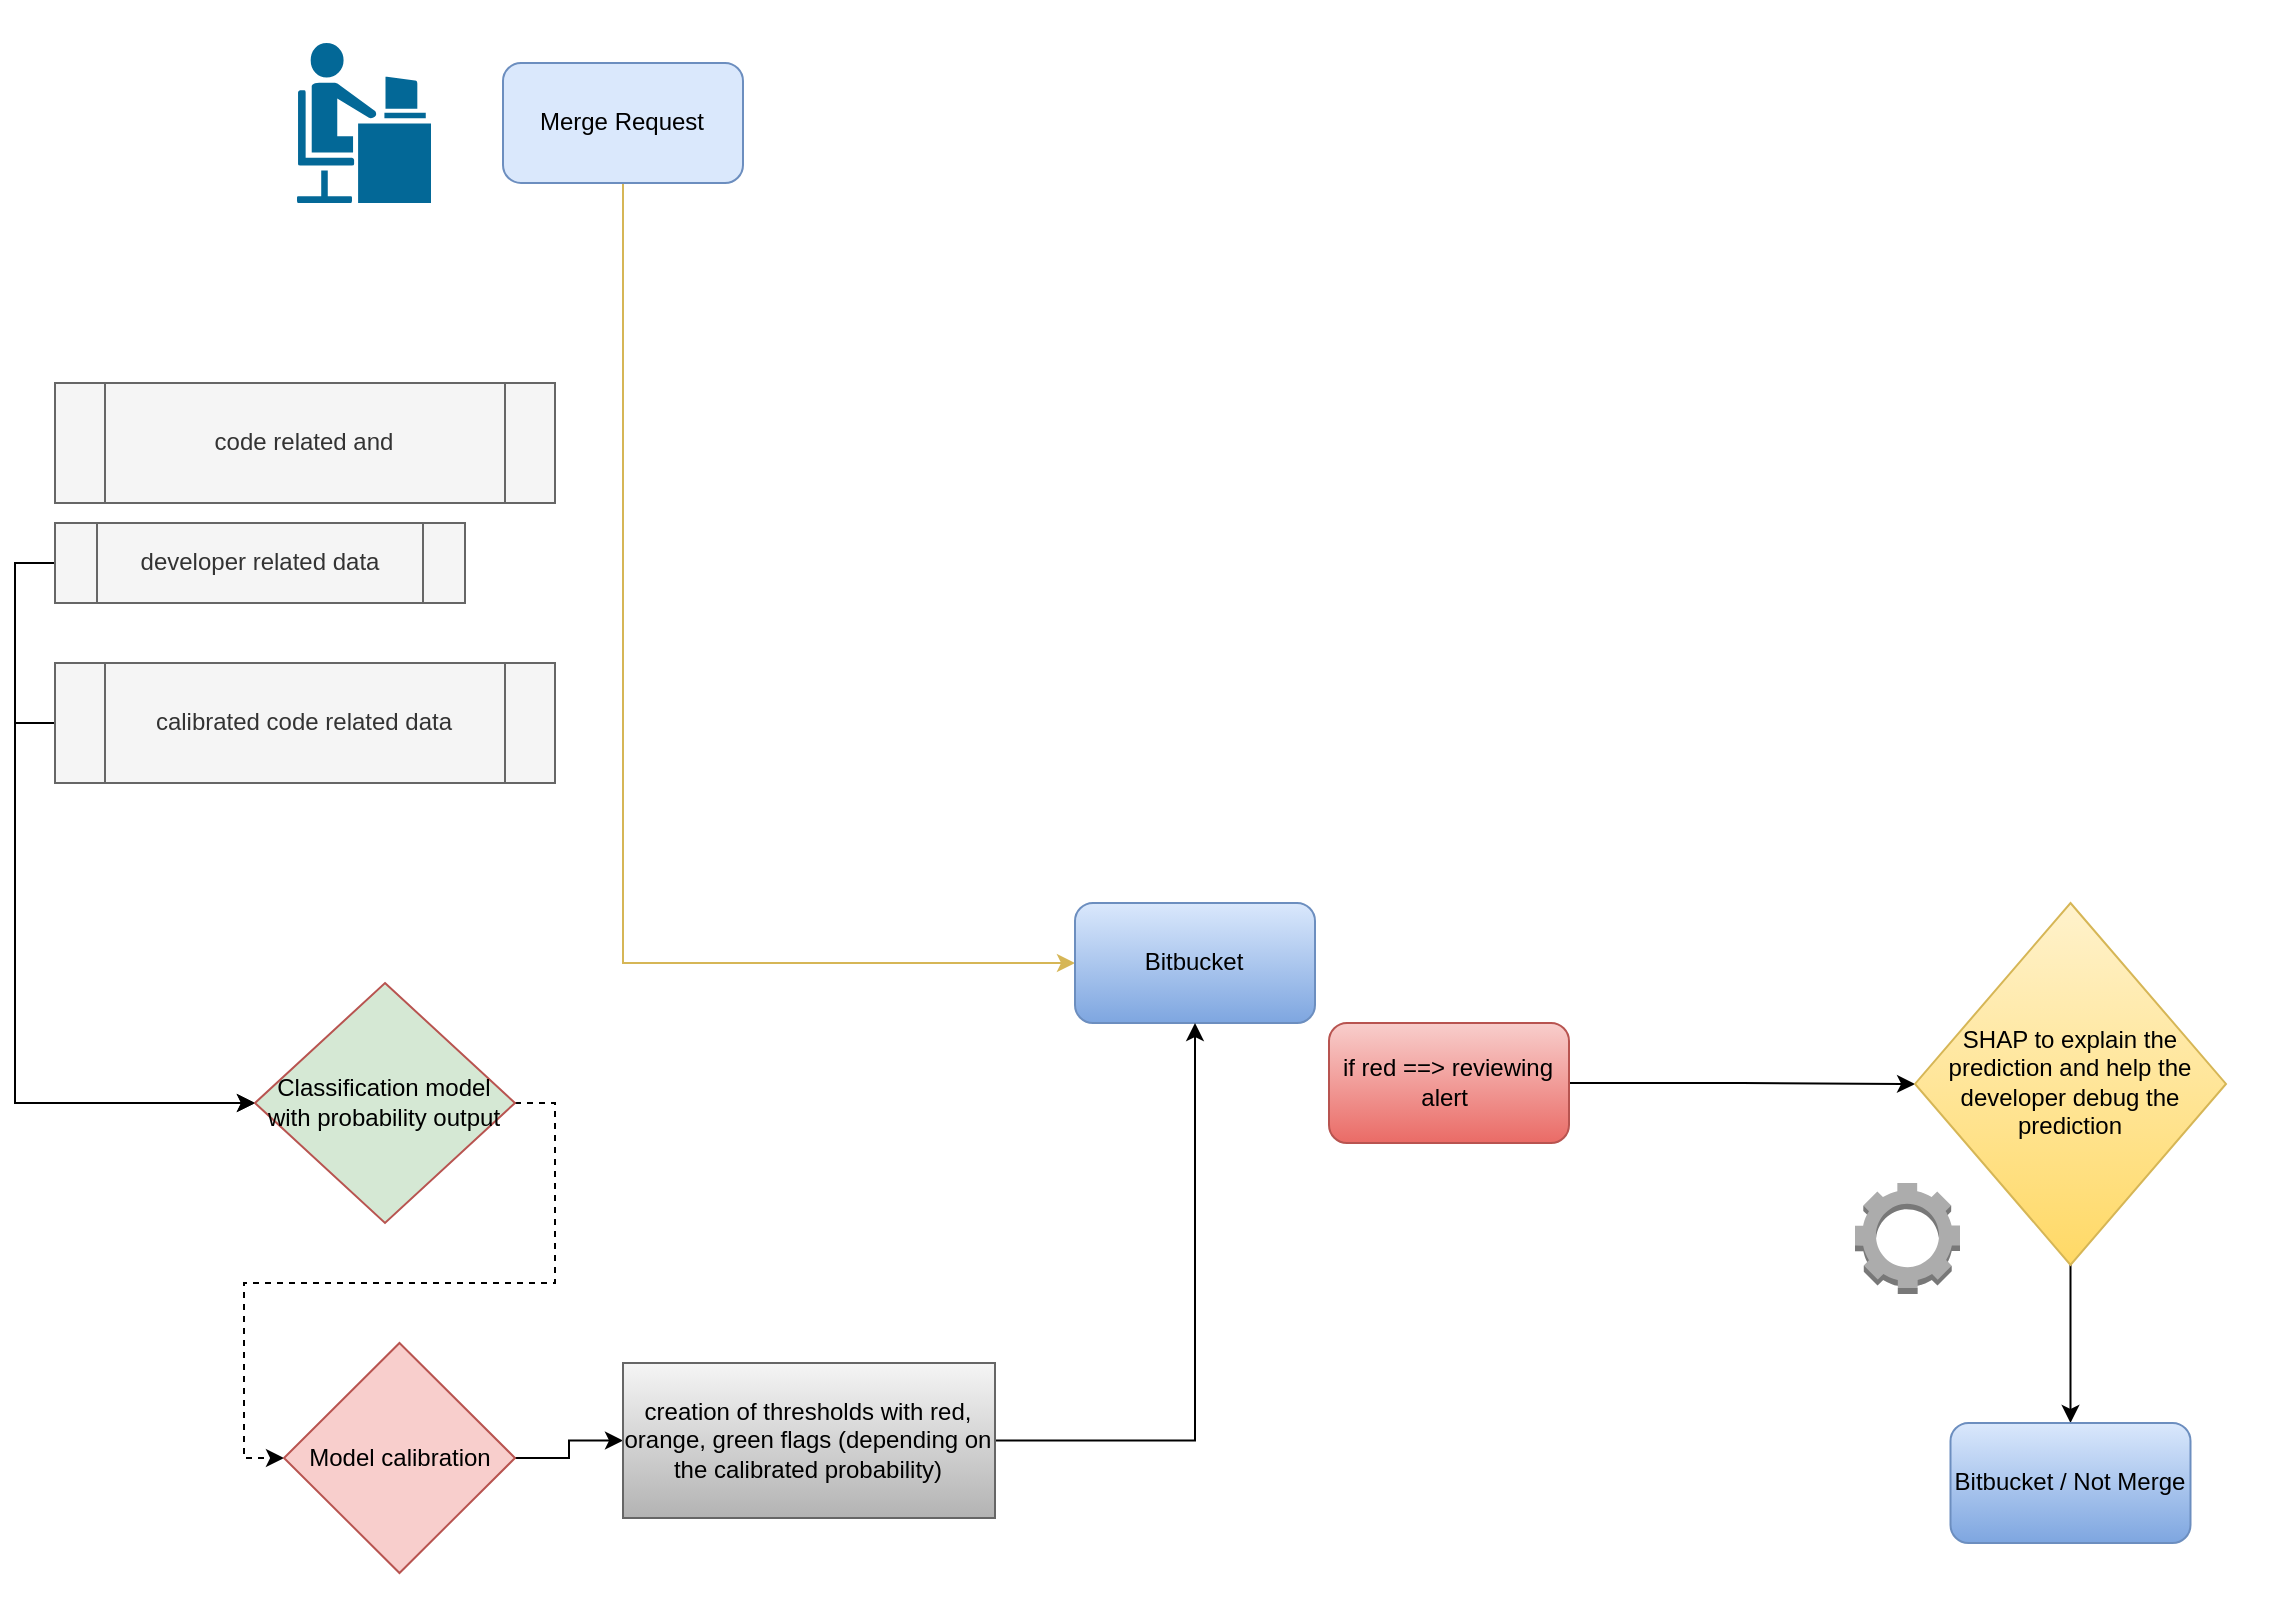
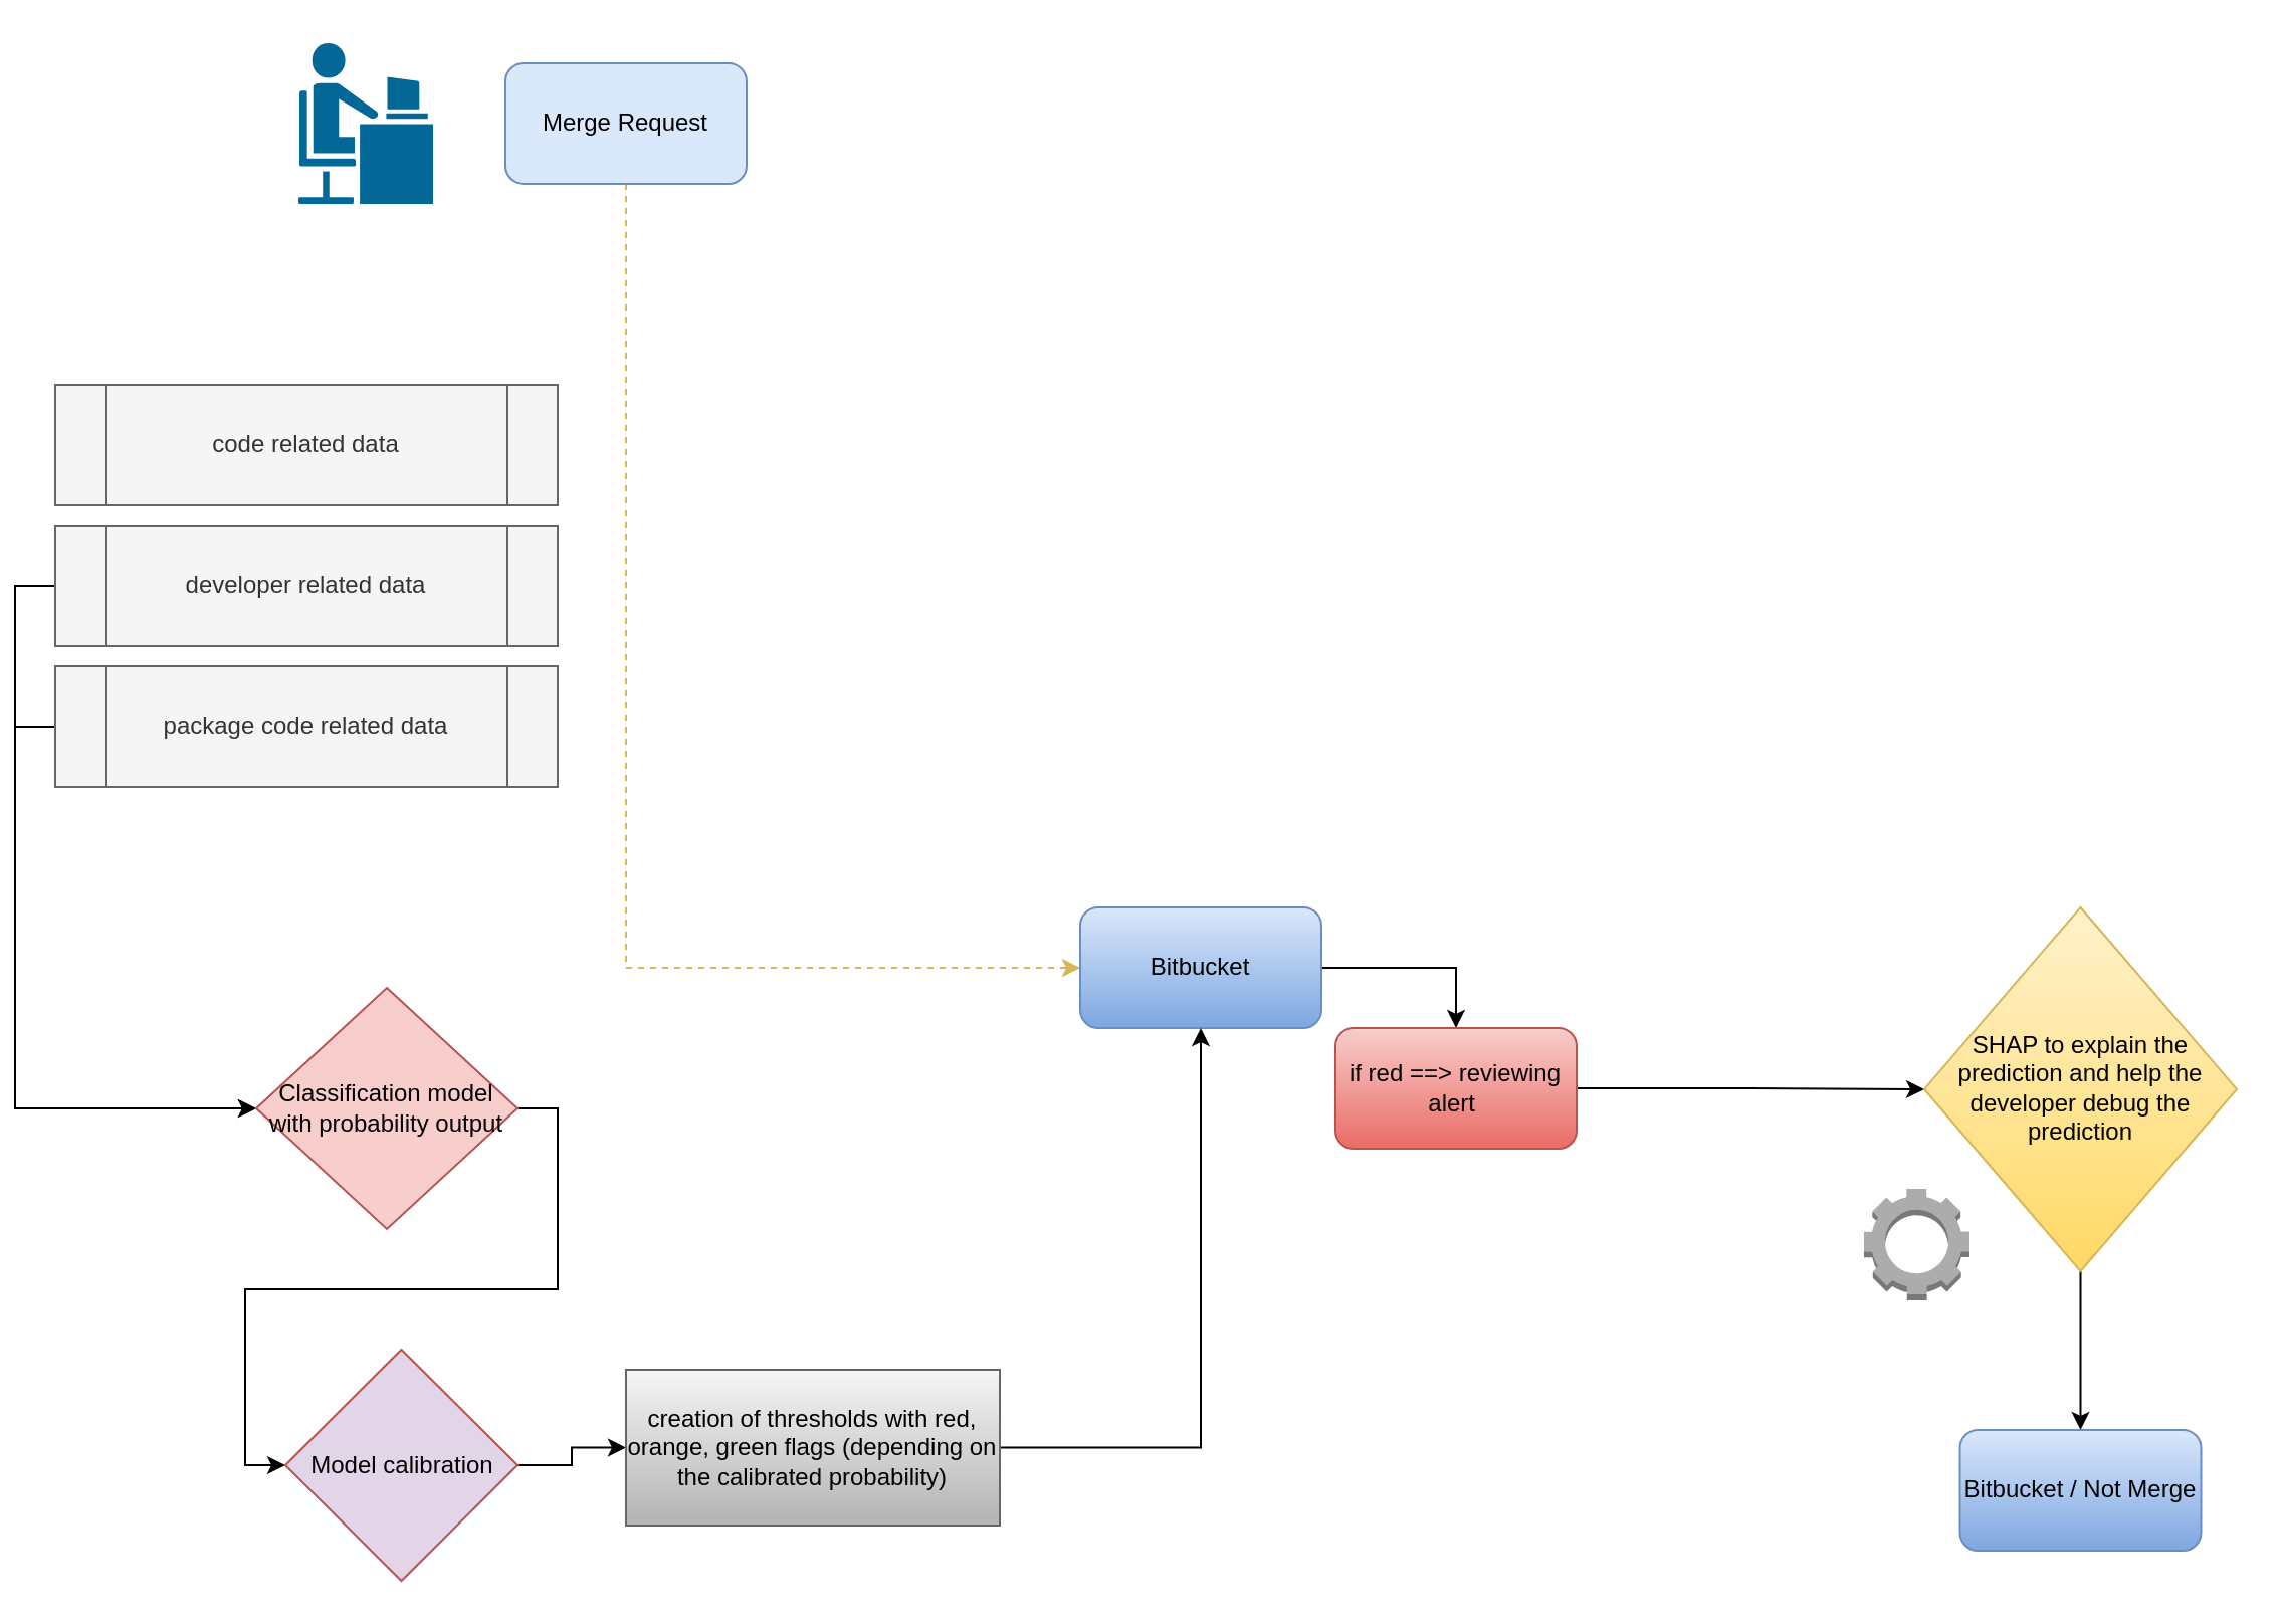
  <mxCell id="0" />
  <mxCell id="1" parent="0" />
- <mxCell id="2" style="edgeStyle=orthogonalEdgeStyle;rounded=0;orthogonalLoop=1;jettySize=auto;html=1;exitX=0.5;exitY=1;exitDx=0;exitDy=0;entryX=0;entryY=0.5;entryDx=0;entryDy=0;fillColor=#fff2cc;strokeColor=#d6b656;" parent="1" source="3" target="6" edge="1"><mxGeometry relative="1" as="geometry" /></mxCell>
+ <mxCell id="2" style="edgeStyle=orthogonalEdgeStyle;rounded=0;orthogonalLoop=1;jettySize=auto;html=1;exitX=0.5;exitY=1;exitDx=0;exitDy=0;entryX=0;entryY=0.5;entryDx=0;entryDy=0;fillColor=#fff2cc;strokeColor=#d6b656;dashed=1;" parent="1" source="3" target="6" edge="1"><mxGeometry relative="1" as="geometry" /></mxCell>
  <mxCell id="3" value="Merge Request" style="rounded=1;whiteSpace=wrap;html=1;fillColor=#dae8fc;strokeColor=#6c8ebf;" parent="1" vertex="1"><mxGeometry x="244" y="31" width="120" height="60" as="geometry" /></mxCell>
  <mxCell id="4" value="" style="shape=mxgraph.cisco.people.androgenous_person;html=1;pointerEvents=1;dashed=0;fillColor=#036897;strokeColor=#ffffff;strokeWidth=2;verticalLabelPosition=bottom;verticalAlign=top;align=center;outlineConnect=0;" parent="1" vertex="1"><mxGeometry x="140" y="20" width="69" height="82" as="geometry" /></mxCell>
+ <mxCell id="5" style="edgeStyle=orthogonalEdgeStyle;rounded=0;orthogonalLoop=1;jettySize=auto;html=1;exitX=1;exitY=0.5;exitDx=0;exitDy=0;entryX=0.5;entryY=0;entryDx=0;entryDy=0;" parent="1" source="6" target="19" edge="1"><mxGeometry relative="1" as="geometry" /></mxCell>
  <mxCell id="6" value="Bitbucket" style="rounded=1;whiteSpace=wrap;html=1;fillColor=#dae8fc;gradientColor=#7ea6e0;strokeColor=#6c8ebf;" parent="1" vertex="1"><mxGeometry x="530" y="451" width="120" height="60" as="geometry" /></mxCell>
- <mxCell id="7" value="code related and" style="shape=process;whiteSpace=wrap;html=1;backgroundOutline=1;fillColor=#f5f5f5;fontColor=#333333;strokeColor=#666666;" parent="1" vertex="1"><mxGeometry x="20" y="191" width="250" height="60" as="geometry" /></mxCell>
+ <mxCell id="7" value="code related data" style="shape=process;whiteSpace=wrap;html=1;backgroundOutline=1;fillColor=#f5f5f5;fontColor=#333333;strokeColor=#666666;" parent="1" vertex="1"><mxGeometry x="20" y="191" width="250" height="60" as="geometry" /></mxCell>
  <mxCell id="8" style="edgeStyle=orthogonalEdgeStyle;rounded=0;orthogonalLoop=1;jettySize=auto;html=1;exitX=0;exitY=0.5;exitDx=0;exitDy=0;entryX=0;entryY=0.5;entryDx=0;entryDy=0;" parent="1" source="9" target="13" edge="1"><mxGeometry relative="1" as="geometry" /></mxCell>
- <mxCell id="9" value="developer related data" style="shape=process;whiteSpace=wrap;html=1;backgroundOutline=1;fillColor=#f5f5f5;fontColor=#333333;strokeColor=#666666;" parent="1" vertex="1"><mxGeometry x="20" y="261" width="205" height="40" as="geometry" /></mxCell>
+ <mxCell id="9" value="developer related data" style="shape=process;whiteSpace=wrap;html=1;backgroundOutline=1;fillColor=#f5f5f5;fontColor=#333333;strokeColor=#666666;" parent="1" vertex="1"><mxGeometry x="20" y="261" width="250" height="60" as="geometry" /></mxCell>
  <mxCell id="10" style="edgeStyle=orthogonalEdgeStyle;rounded=0;orthogonalLoop=1;jettySize=auto;html=1;exitX=0;exitY=0.5;exitDx=0;exitDy=0;entryX=0;entryY=0.5;entryDx=0;entryDy=0;" parent="1" source="11" target="13" edge="1"><mxGeometry relative="1" as="geometry" /></mxCell>
- <mxCell id="11" value="calibrated code related data" style="shape=process;whiteSpace=wrap;html=1;backgroundOutline=1;fillColor=#f5f5f5;fontColor=#333333;strokeColor=#666666;" parent="1" vertex="1"><mxGeometry x="20" y="331" width="250" height="60" as="geometry" /></mxCell>
- <mxCell id="12" style="edgeStyle=orthogonalEdgeStyle;rounded=0;orthogonalLoop=1;jettySize=auto;html=1;exitX=1;exitY=0.5;exitDx=0;exitDy=0;entryX=0;entryY=0.5;entryDx=0;entryDy=0;dashed=1;" parent="1" source="13" target="15" edge="1"><mxGeometry relative="1" as="geometry" /></mxCell>
- <mxCell id="13" value="Classification model with probability output" style="rhombus;whiteSpace=wrap;html=1;fillColor=#d5e8d4;strokeColor=#b85450;" parent="1" vertex="1"><mxGeometry x="120" y="491" width="130" height="120" as="geometry" /></mxCell>
+ <mxCell id="11" value="package code related data" style="shape=process;whiteSpace=wrap;html=1;backgroundOutline=1;fillColor=#f5f5f5;fontColor=#333333;strokeColor=#666666;" parent="1" vertex="1"><mxGeometry x="20" y="331" width="250" height="60" as="geometry" /></mxCell>
+ <mxCell id="12" style="edgeStyle=orthogonalEdgeStyle;rounded=0;orthogonalLoop=1;jettySize=auto;html=1;exitX=1;exitY=0.5;exitDx=0;exitDy=0;entryX=0;entryY=0.5;entryDx=0;entryDy=0;" parent="1" source="13" target="15" edge="1"><mxGeometry relative="1" as="geometry" /></mxCell>
+ <mxCell id="13" value="Classification model with probability output" style="rhombus;whiteSpace=wrap;html=1;fillColor=#f8cecc;strokeColor=#b85450;" parent="1" vertex="1"><mxGeometry x="120" y="491" width="130" height="120" as="geometry" /></mxCell>
  <mxCell id="14" style="edgeStyle=orthogonalEdgeStyle;rounded=0;orthogonalLoop=1;jettySize=auto;html=1;exitX=1;exitY=0.5;exitDx=0;exitDy=0;entryX=0;entryY=0.5;entryDx=0;entryDy=0;" parent="1" source="15" target="17" edge="1"><mxGeometry relative="1" as="geometry" /></mxCell>
- <mxCell id="15" value="Model calibration" style="rhombus;whiteSpace=wrap;html=1;fillColor=#f8cecc;strokeColor=#b85450;" parent="1" vertex="1"><mxGeometry x="134.5" y="671" width="115.5" height="115" as="geometry" /></mxCell>
+ <mxCell id="15" value="Model calibration" style="rhombus;whiteSpace=wrap;html=1;fillColor=#e1d5e7;strokeColor=#b85450;" parent="1" vertex="1"><mxGeometry x="134.5" y="671" width="115.5" height="115" as="geometry" /></mxCell>
  <mxCell id="16" style="edgeStyle=orthogonalEdgeStyle;rounded=0;orthogonalLoop=1;jettySize=auto;html=1;exitX=1;exitY=0.5;exitDx=0;exitDy=0;entryX=0.5;entryY=1;entryDx=0;entryDy=0;" parent="1" source="17" target="6" edge="1"><mxGeometry relative="1" as="geometry" /></mxCell>
  <mxCell id="17" value="creation of thresholds with red, orange, green flags (depending on the calibrated probability)" style="rounded=0;whiteSpace=wrap;html=1;fillColor=#f5f5f5;gradientColor=#b3b3b3;strokeColor=#666666;" parent="1" vertex="1"><mxGeometry x="304" y="681" width="186" height="77.5" as="geometry" /></mxCell>
  <mxCell id="18" style="edgeStyle=orthogonalEdgeStyle;rounded=0;orthogonalLoop=1;jettySize=auto;html=1;exitX=1;exitY=0.5;exitDx=0;exitDy=0;" parent="1" source="19" target="21" edge="1"><mxGeometry relative="1" as="geometry" /></mxCell>
  <mxCell id="19" value="if red ==&amp;gt; reviewing alert&amp;nbsp;" style="rounded=1;whiteSpace=wrap;html=1;fillColor=#f8cecc;gradientColor=#ea6b66;strokeColor=#b85450;" parent="1" vertex="1"><mxGeometry x="657" y="511" width="120" height="60" as="geometry" /></mxCell>
  <mxCell id="20" style="edgeStyle=orthogonalEdgeStyle;rounded=0;orthogonalLoop=1;jettySize=auto;html=1;exitX=0.5;exitY=1;exitDx=0;exitDy=0;entryX=0.5;entryY=0;entryDx=0;entryDy=0;" parent="1" source="21" target="23" edge="1"><mxGeometry relative="1" as="geometry" /></mxCell>
  <mxCell id="21" value="SHAP to explain the prediction and help the developer debug the prediction" style="rhombus;whiteSpace=wrap;html=1;fillColor=#fff2cc;gradientColor=#ffd966;strokeColor=#d6b656;" parent="1" vertex="1"><mxGeometry x="950" y="451" width="155.5" height="180.94" as="geometry" /></mxCell>
  <mxCell id="22" value="" style="outlineConnect=0;dashed=0;verticalLabelPosition=bottom;verticalAlign=top;align=center;html=1;shape=mxgraph.aws3.human_intelligence_tasks_hit;fillColor=#ACACAC;gradientColor=none;" parent="1" vertex="1"><mxGeometry x="920" y="591" width="52.5" height="55.5" as="geometry" /></mxCell>
  <mxCell id="23" value="Bitbucket / Not Merge" style="rounded=1;whiteSpace=wrap;html=1;fillColor=#dae8fc;gradientColor=#7ea6e0;strokeColor=#6c8ebf;" parent="1" vertex="1"><mxGeometry x="967.75" y="711" width="120" height="60" as="geometry" /></mxCell>
